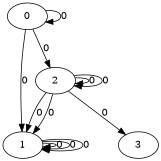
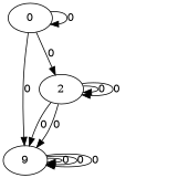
  digraph {
    clock_variable_size=1
    number_variable_size=1
    string_variable_size=0
    node [init=0 match=0]
    edge [s_constraints="{x0 == 'x'}" guard="{x0 < 3}"]
    0 [init=1]
-   1
+   1 [label=9]
    2
-   3 [match=1]
    0 -> 0 [label=0 s_constraints="" guard=""]
    0 -> 1 [label=0 n_update="{x0 := x1}" reset="{0}" s_constraints="{x0 == 'y'}" guard=""]
    0 -> 2 [label=0 n_constraints="{x0 == x1}"]
    1 -> 1 [label=0 n_constraints="{x0 > x1}"]
    1 -> 1 [label=0 n_constraints="{x0 < x1}"]
    1 -> 1 [label=0 s_constraints="{x0 != 'x'}"]
    2 -> 1 [label=0 n_constraints="{x0 > x1}"]
    2 -> 1 [label=0 n_constraints="{x0 < x1}"]
    2 -> 2 [guard="{x0 < 5}" label=0 n_constraints="{x0 == x1}"]
    2 -> 2 [guard="{x0 < 5}" label=0 s_constraints="{x0 != 'x'}"]
-   2 -> 3 [guard="{x0 > 5}" label=0 s_constraints=""]
  }
